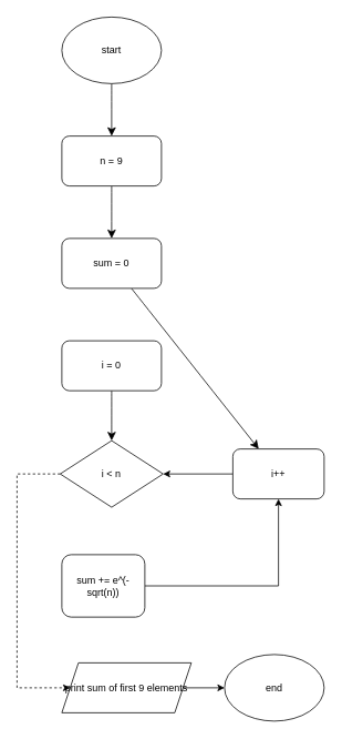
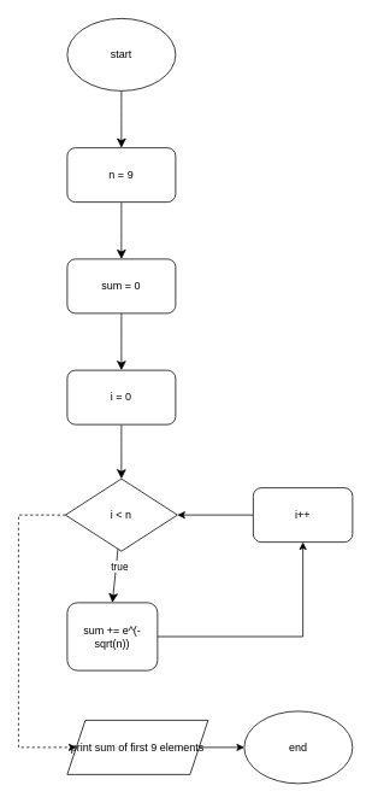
  <mxCell id="0" />
  <mxCell id="1" parent="0" />
  <mxCell id="2" style="edgeStyle=none;curved=1;rounded=0;orthogonalLoop=1;jettySize=auto;html=1;entryX=0.5;entryY=0;entryDx=0;entryDy=0;fontSize=12;startSize=8;endSize=8;" edge="1" parent="1" source="3" target="5"><mxGeometry relative="1" as="geometry" /></mxCell>
  <mxCell id="3" value="start" style="ellipse;whiteSpace=wrap;html=1;" vertex="1" parent="1"><mxGeometry x="74" y="20" width="120" height="80" as="geometry" /></mxCell>
  <mxCell id="4" style="edgeStyle=none;curved=1;rounded=0;orthogonalLoop=1;jettySize=auto;html=1;entryX=0.5;entryY=0;entryDx=0;entryDy=0;fontSize=12;startSize=8;endSize=8;" edge="1" parent="1" source="5" target="7"><mxGeometry relative="1" as="geometry" /></mxCell>
  <mxCell id="5" value="n = 9" style="rounded=1;whiteSpace=wrap;html=1;" vertex="1" parent="1"><mxGeometry x="74" y="163" width="120" height="60" as="geometry" /></mxCell>
- <mxCell id="6" style="edgeStyle=none;curved=1;rounded=0;orthogonalLoop=1;jettySize=auto;html=1;fontSize=12;startSize=8;endSize=8;" edge="1" parent="1" source="7" target="17"><mxGeometry relative="1" as="geometry" /></mxCell>
+ <mxCell id="6" style="edgeStyle=none;curved=1;rounded=0;orthogonalLoop=1;jettySize=auto;html=1;entryX=0.5;entryY=0;entryDx=0;entryDy=0;fontSize=12;startSize=8;endSize=8;" edge="1" parent="1" source="7" target="9"><mxGeometry relative="1" as="geometry" /></mxCell>
  <mxCell id="7" value="sum = 0" style="rounded=1;whiteSpace=wrap;html=1;" vertex="1" parent="1"><mxGeometry x="74" y="286" width="120" height="60" as="geometry" /></mxCell>
  <mxCell id="8" style="edgeStyle=none;curved=1;rounded=0;orthogonalLoop=1;jettySize=auto;html=1;entryX=0.5;entryY=0;entryDx=0;entryDy=0;fontSize=12;startSize=8;endSize=8;" edge="1" parent="1" source="9" target="13"><mxGeometry relative="1" as="geometry" /></mxCell>
  <mxCell id="9" value="i = 0" style="rounded=1;whiteSpace=wrap;html=1;" vertex="1" parent="1"><mxGeometry x="74" y="409" width="120" height="60" as="geometry" /></mxCell>
+ <mxCell id="10" style="edgeStyle=none;curved=1;rounded=0;orthogonalLoop=1;jettySize=auto;html=1;entryX=0.5;entryY=0;entryDx=0;entryDy=0;fontSize=12;startSize=8;endSize=8;" edge="1" parent="1" source="13" target="15"><mxGeometry relative="1" as="geometry" /></mxCell>
+ <mxCell id="11" value="true" style="edgeLabel;html=1;align=center;verticalAlign=middle;resizable=0;points=[];" vertex="1" connectable="0" parent="10"><mxGeometry x="-0.368" y="3" relative="1" as="geometry"><mxPoint as="offset" /></mxGeometry></mxCell>
  <mxCell id="12" style="edgeStyle=orthogonalEdgeStyle;rounded=0;orthogonalLoop=1;jettySize=auto;html=1;exitX=0;exitY=0.5;exitDx=0;exitDy=0;entryX=0;entryY=0.5;entryDx=0;entryDy=0;dashed=1;" edge="1" parent="1" source="13" target="19"><mxGeometry relative="1" as="geometry"><Array as="points"><mxPoint x="20" y="569" /><mxPoint x="20" y="826" /></Array></mxGeometry></mxCell>
  <mxCell id="13" value="i &amp;lt; n" style="rhombus;whiteSpace=wrap;html=1;" vertex="1" parent="1"><mxGeometry x="72" y="529" width="124" height="80" as="geometry" /></mxCell>
  <mxCell id="14" style="edgeStyle=orthogonalEdgeStyle;rounded=0;orthogonalLoop=1;jettySize=auto;html=1;exitX=1;exitY=0.5;exitDx=0;exitDy=0;entryX=0.5;entryY=1;entryDx=0;entryDy=0;" edge="1" parent="1" source="15" target="17"><mxGeometry relative="1" as="geometry" /></mxCell>
  <mxCell id="15" value="sum += e^(-sqrt(n))" style="rounded=1;whiteSpace=wrap;html=1;" vertex="1" parent="1"><mxGeometry x="74" y="666" width="100" height="75" as="geometry" /></mxCell>
  <mxCell id="16" style="edgeStyle=orthogonalEdgeStyle;rounded=0;orthogonalLoop=1;jettySize=auto;html=1;entryX=1;entryY=0.5;entryDx=0;entryDy=0;" edge="1" parent="1" source="17" target="13"><mxGeometry relative="1" as="geometry" /></mxCell>
  <mxCell id="17" value="i++" style="rounded=1;whiteSpace=wrap;html=1;" vertex="1" parent="1"><mxGeometry x="280" y="539" width="110" height="60" as="geometry" /></mxCell>
  <mxCell id="18" style="edgeStyle=orthogonalEdgeStyle;rounded=0;orthogonalLoop=1;jettySize=auto;html=1;entryX=0;entryY=0.5;entryDx=0;entryDy=0;" edge="1" parent="1" source="19" target="20"><mxGeometry relative="1" as="geometry" /></mxCell>
  <mxCell id="19" value="print sum of first 9 elements" style="shape=parallelogram;perimeter=parallelogramPerimeter;whiteSpace=wrap;html=1;fixedSize=1;" vertex="1" parent="1"><mxGeometry x="74" y="796" width="156" height="60" as="geometry" /></mxCell>
  <mxCell id="20" value="end" style="ellipse;whiteSpace=wrap;html=1;" vertex="1" parent="1"><mxGeometry x="270" y="786" width="120" height="80" as="geometry" /></mxCell>
